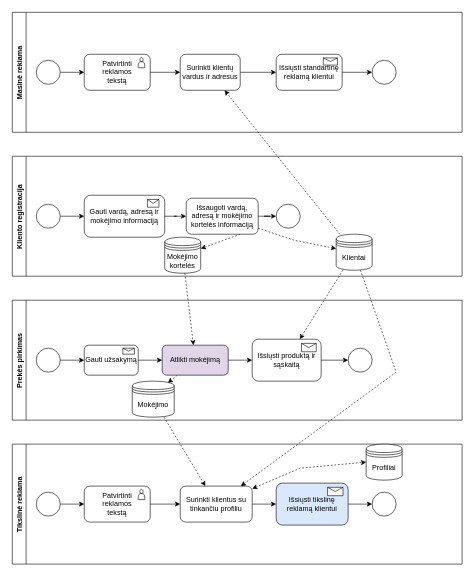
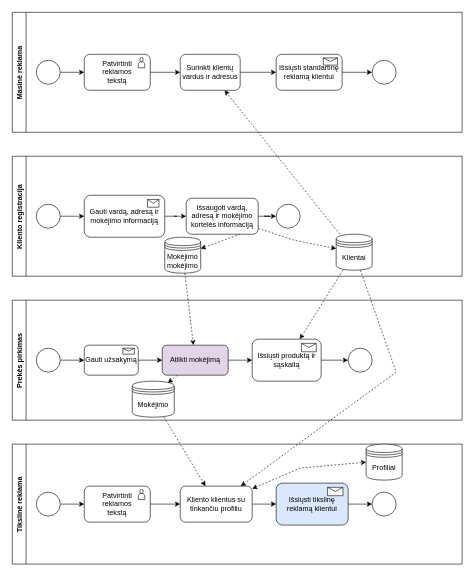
  <mxCell id="0" />
  <mxCell id="1" parent="0" />
  <mxCell id="2" value="Masinė reklama" style="swimlane;horizontal=0;" vertex="1" parent="1"><mxGeometry x="20" y="20" width="750" height="200" as="geometry" /></mxCell>
  <mxCell id="3" style="edgeStyle=orthogonalEdgeStyle;rounded=0;orthogonalLoop=1;jettySize=auto;html=1;" edge="1" parent="2" source="4" target="6"><mxGeometry relative="1" as="geometry" /></mxCell>
  <mxCell id="4" value="" style="ellipse;whiteSpace=wrap;html=1;" vertex="1" parent="2"><mxGeometry x="40" y="80" width="40" height="40" as="geometry" /></mxCell>
  <mxCell id="5" value="" style="group" vertex="1" connectable="0" parent="2"><mxGeometry x="120" y="70" width="110" height="60" as="geometry" /></mxCell>
  <mxCell id="6" value="Patvirtinti &lt;br&gt;reklamos&lt;br&gt;tekstą" style="rounded=1;whiteSpace=wrap;html=1;" vertex="1" parent="5"><mxGeometry width="110" height="60" as="geometry" /></mxCell>
  <mxCell id="7" value="" style="shape=actor;whiteSpace=wrap;html=1;" vertex="1" parent="5"><mxGeometry x="90" y="5.45" width="10.84" height="17.05" as="geometry" /></mxCell>
  <mxCell id="8" style="edgeStyle=orthogonalEdgeStyle;rounded=0;orthogonalLoop=1;jettySize=auto;html=1;entryX=0;entryY=0.5;entryDx=0;entryDy=0;" edge="1" parent="2" source="9" target="14"><mxGeometry relative="1" as="geometry" /></mxCell>
  <mxCell id="9" value="Surinkti klientų vardus ir adresus" style="rounded=1;whiteSpace=wrap;html=1;" vertex="1" parent="2"><mxGeometry x="280" y="70" width="100" height="60" as="geometry" /></mxCell>
  <mxCell id="10" value="" style="ellipse;whiteSpace=wrap;html=1;" vertex="1" parent="2"><mxGeometry x="600" y="80.0" width="40" height="40" as="geometry" /></mxCell>
  <mxCell id="11" style="edgeStyle=orthogonalEdgeStyle;rounded=0;orthogonalLoop=1;jettySize=auto;html=1;" edge="1" parent="2" source="6" target="9"><mxGeometry relative="1" as="geometry" /></mxCell>
  <mxCell id="12" value="" style="group" vertex="1" connectable="0" parent="2"><mxGeometry x="440" y="70" width="110" height="60" as="geometry" /></mxCell>
  <mxCell id="13" value="" style="group" vertex="1" connectable="0" parent="12"><mxGeometry width="110" height="60" as="geometry" /></mxCell>
  <mxCell id="14" value="Išsiųsti standartinę reklamą klientui" style="rounded=1;whiteSpace=wrap;html=1;" vertex="1" parent="13"><mxGeometry width="110" height="60" as="geometry" /></mxCell>
  <mxCell id="15" value="" style="shape=message;html=1;whiteSpace=wrap;html=1;outlineConnect=0;" vertex="1" parent="13"><mxGeometry x="78.571" y="6.0" width="23.571" height="12.0" as="geometry" /></mxCell>
  <mxCell id="16" style="edgeStyle=orthogonalEdgeStyle;rounded=0;orthogonalLoop=1;jettySize=auto;html=1;" edge="1" parent="2" source="14" target="10"><mxGeometry relative="1" as="geometry" /></mxCell>
  <mxCell id="17" value="Kliento registracija" style="swimlane;horizontal=0;" vertex="1" parent="1"><mxGeometry x="20" y="260" width="750" height="200" as="geometry" /></mxCell>
  <mxCell id="18" style="edgeStyle=orthogonalEdgeStyle;rounded=0;orthogonalLoop=1;jettySize=auto;html=1;" edge="1" parent="17" source="19" target="22"><mxGeometry relative="1" as="geometry" /></mxCell>
  <mxCell id="19" value="" style="ellipse;whiteSpace=wrap;html=1;" vertex="1" parent="17"><mxGeometry x="40" y="80" width="40" height="40" as="geometry" /></mxCell>
  <mxCell id="20" value="" style="group" vertex="1" connectable="0" parent="17"><mxGeometry x="120" y="65" width="134.16" height="70" as="geometry" /></mxCell>
  <mxCell id="21" value="" style="group" vertex="1" connectable="0" parent="20"><mxGeometry width="134.16" height="70" as="geometry" /></mxCell>
  <mxCell id="22" value="Gauti vardą, adresą ir mokėjimo informaciją" style="rounded=1;whiteSpace=wrap;html=1;" vertex="1" parent="21"><mxGeometry width="134.16" height="70" as="geometry" /></mxCell>
  <mxCell id="23" value="" style="shape=message;html=1;whiteSpace=wrap;html=1;outlineConnect=0;" vertex="1" parent="21"><mxGeometry x="105.41" y="7" width="19.17" height="13" as="geometry" /></mxCell>
  <mxCell id="24" style="edgeStyle=orthogonalEdgeStyle;rounded=0;orthogonalLoop=1;jettySize=auto;html=1;" edge="1" parent="17" source="27" target="29"><mxGeometry relative="1" as="geometry" /></mxCell>
  <mxCell id="25" style="edgeStyle=none;rounded=0;orthogonalLoop=1;jettySize=auto;html=1;dashed=1;" edge="1" parent="17" source="27" target="31"><mxGeometry relative="1" as="geometry"><Array as="points"><mxPoint x="470" y="140" /></Array></mxGeometry></mxCell>
  <mxCell id="26" style="edgeStyle=none;rounded=0;orthogonalLoop=1;jettySize=auto;html=1;dashed=1;exitX=0.75;exitY=1;exitDx=0;exitDy=0;" edge="1" parent="17" source="27" target="30"><mxGeometry relative="1" as="geometry"><mxPoint x="340" y="150" as="sourcePoint" /></mxGeometry></mxCell>
  <mxCell id="27" value="Išsaugoti vardą, adresą ir mokėjimo kortelės informaciją" style="rounded=1;whiteSpace=wrap;html=1;" vertex="1" parent="17"><mxGeometry x="290" y="70" width="120" height="60" as="geometry" /></mxCell>
  <mxCell id="28" style="edgeStyle=orthogonalEdgeStyle;rounded=0;orthogonalLoop=1;jettySize=auto;html=1;" edge="1" parent="17" source="22" target="27"><mxGeometry relative="1" as="geometry" /></mxCell>
  <mxCell id="29" value="" style="ellipse;whiteSpace=wrap;html=1;" vertex="1" parent="17"><mxGeometry x="440" y="80" width="40" height="40" as="geometry" /></mxCell>
- <mxCell id="30" value="Mokėjimo kortelės" style="shape=datastore;whiteSpace=wrap;html=1;" vertex="1" parent="17"><mxGeometry x="254.16" y="135" width="60" height="60" as="geometry" /></mxCell>
+ <mxCell id="30" value="Mokėjimo mokėjimo" style="shape=datastore;whiteSpace=wrap;html=1;" vertex="1" parent="17"><mxGeometry x="254.16" y="135" width="60" height="60" as="geometry" /></mxCell>
  <mxCell id="31" value="Klientai" style="shape=datastore;whiteSpace=wrap;html=1;" vertex="1" parent="17"><mxGeometry x="540" y="130" width="60" height="60" as="geometry" /></mxCell>
  <mxCell id="32" value="Prekės pirkimas" style="swimlane;horizontal=0;" vertex="1" parent="1"><mxGeometry x="20" y="500" width="750" height="200" as="geometry" /></mxCell>
  <mxCell id="33" style="edgeStyle=orthogonalEdgeStyle;rounded=0;orthogonalLoop=1;jettySize=auto;html=1;" edge="1" parent="32" source="34" target="40"><mxGeometry relative="1" as="geometry" /></mxCell>
  <mxCell id="34" value="" style="ellipse;whiteSpace=wrap;html=1;" vertex="1" parent="32"><mxGeometry x="40" y="80" width="40" height="40" as="geometry" /></mxCell>
  <mxCell id="35" style="edgeStyle=orthogonalEdgeStyle;rounded=0;orthogonalLoop=1;jettySize=auto;html=1;" edge="1" parent="32" source="37" target="44"><mxGeometry relative="1" as="geometry" /></mxCell>
  <mxCell id="36" style="edgeStyle=none;rounded=0;orthogonalLoop=1;jettySize=auto;html=1;dashed=1;entryX=0.85;entryY=0.05;entryDx=0;entryDy=0;entryPerimeter=0;" edge="1" parent="32" source="37" target="48"><mxGeometry relative="1" as="geometry" /></mxCell>
  <mxCell id="37" value="Atlikti mokėjimą" style="rounded=1;whiteSpace=wrap;html=1;fillColor=#e1d5e7;" vertex="1" parent="32"><mxGeometry x="250" y="75" width="110" height="50" as="geometry" /></mxCell>
  <mxCell id="38" value="" style="group" vertex="1" connectable="0" parent="32"><mxGeometry x="120" y="75" width="90" height="50" as="geometry" /></mxCell>
  <mxCell id="39" value="" style="group" vertex="1" connectable="0" parent="38"><mxGeometry width="90" height="50" as="geometry" /></mxCell>
  <mxCell id="40" value="Gauti užsakymą" style="rounded=1;whiteSpace=wrap;html=1;" vertex="1" parent="39"><mxGeometry width="90" height="50" as="geometry" /></mxCell>
  <mxCell id="41" value="" style="shape=message;html=1;whiteSpace=wrap;html=1;outlineConnect=0;" vertex="1" parent="39"><mxGeometry x="64.286" y="5" width="19.286" height="10" as="geometry" /></mxCell>
  <mxCell id="42" style="edgeStyle=orthogonalEdgeStyle;rounded=0;orthogonalLoop=1;jettySize=auto;html=1;entryX=0;entryY=0.5;entryDx=0;entryDy=0;" edge="1" parent="32" source="40" target="37"><mxGeometry relative="1" as="geometry" /></mxCell>
  <mxCell id="43" value="" style="group" vertex="1" connectable="0" parent="32"><mxGeometry x="400" y="65" width="115" height="70" as="geometry" /></mxCell>
  <mxCell id="44" value="Išsiųsti produktą ir sąskaitą" style="rounded=1;whiteSpace=wrap;html=1;" vertex="1" parent="43"><mxGeometry width="115" height="70" as="geometry" /></mxCell>
  <mxCell id="45" value="" style="shape=message;html=1;whiteSpace=wrap;html=1;outlineConnect=0;" vertex="1" parent="43"><mxGeometry x="82.143" y="7" width="24.643" height="14" as="geometry" /></mxCell>
  <mxCell id="46" value="" style="ellipse;whiteSpace=wrap;html=1;" vertex="1" parent="32"><mxGeometry x="560" y="80" width="40" height="40" as="geometry" /></mxCell>
  <mxCell id="47" style="edgeStyle=orthogonalEdgeStyle;rounded=0;orthogonalLoop=1;jettySize=auto;html=1;" edge="1" parent="32" source="44" target="46"><mxGeometry relative="1" as="geometry" /></mxCell>
  <mxCell id="48" value="Mokėjimo" style="shape=datastore;whiteSpace=wrap;html=1;" vertex="1" parent="32"><mxGeometry x="200" y="135" width="70" height="60" as="geometry" /></mxCell>
  <mxCell id="49" value="Tikslinė reklama" style="swimlane;horizontal=0;" vertex="1" parent="1"><mxGeometry x="20" y="740" width="750" height="200" as="geometry" /></mxCell>
  <mxCell id="50" style="edgeStyle=orthogonalEdgeStyle;rounded=0;orthogonalLoop=1;jettySize=auto;html=1;" edge="1" parent="49" source="51" target="60"><mxGeometry relative="1" as="geometry" /></mxCell>
  <mxCell id="51" value="" style="ellipse;whiteSpace=wrap;html=1;" vertex="1" parent="49"><mxGeometry x="40" y="80" width="40" height="40" as="geometry" /></mxCell>
  <mxCell id="52" style="edgeStyle=orthogonalEdgeStyle;rounded=0;orthogonalLoop=1;jettySize=auto;html=1;" edge="1" parent="49" source="54" target="57"><mxGeometry relative="1" as="geometry" /></mxCell>
  <mxCell id="53" style="edgeStyle=none;rounded=0;orthogonalLoop=1;jettySize=auto;html=1;entryX=0;entryY=0.5;entryDx=0;entryDy=0;dashed=1;startArrow=classic;startFill=1;" edge="1" parent="49" source="54" target="65"><mxGeometry relative="1" as="geometry"><Array as="points"><mxPoint x="480" y="40" /></Array></mxGeometry></mxCell>
- <mxCell id="54" value="Surinkti klientus su tinkančiu profiliu" style="rounded=1;whiteSpace=wrap;html=1;" vertex="1" parent="49"><mxGeometry x="280" y="70" width="120" height="60" as="geometry" /></mxCell>
+ <mxCell id="54" value="Kliento klientus su tinkančiu profiliu" style="rounded=1;whiteSpace=wrap;html=1;" vertex="1" parent="49"><mxGeometry x="280" y="70" width="120" height="60" as="geometry" /></mxCell>
  <mxCell id="55" value="" style="group" vertex="1" connectable="0" parent="49"><mxGeometry x="440" y="65" width="120" height="70" as="geometry" /></mxCell>
  <mxCell id="56" value="" style="group" vertex="1" connectable="0" parent="55"><mxGeometry width="120" height="70" as="geometry" /></mxCell>
  <mxCell id="57" value="Išsiųsti tikslinę reklamą klientui" style="rounded=1;whiteSpace=wrap;html=1;fillColor=#dae8fc;" vertex="1" parent="56"><mxGeometry width="120" height="70" as="geometry" /></mxCell>
  <mxCell id="58" value="" style="shape=message;html=1;whiteSpace=wrap;html=1;outlineConnect=0;" vertex="1" parent="56"><mxGeometry x="85.714" y="7" width="25.714" height="14" as="geometry" /></mxCell>
  <mxCell id="59" value="" style="group" vertex="1" connectable="0" parent="49"><mxGeometry x="120" y="70" width="110" height="60" as="geometry" /></mxCell>
  <mxCell id="60" value="Patvirtinti &lt;br&gt;reklamos&lt;br&gt;tekstą" style="rounded=1;whiteSpace=wrap;html=1;" vertex="1" parent="59"><mxGeometry width="110" height="60" as="geometry" /></mxCell>
  <mxCell id="61" value="" style="shape=actor;whiteSpace=wrap;html=1;" vertex="1" parent="59"><mxGeometry x="90" y="5.45" width="10.84" height="17.05" as="geometry" /></mxCell>
  <mxCell id="62" style="edgeStyle=orthogonalEdgeStyle;rounded=0;orthogonalLoop=1;jettySize=auto;html=1;" edge="1" parent="49" source="60" target="54"><mxGeometry relative="1" as="geometry" /></mxCell>
  <mxCell id="63" value="" style="ellipse;whiteSpace=wrap;html=1;" vertex="1" parent="49"><mxGeometry x="600" y="80" width="40" height="40" as="geometry" /></mxCell>
  <mxCell id="64" style="edgeStyle=orthogonalEdgeStyle;rounded=0;orthogonalLoop=1;jettySize=auto;html=1;" edge="1" parent="49" source="57" target="63"><mxGeometry relative="1" as="geometry" /></mxCell>
  <mxCell id="65" value="Profiliai" style="shape=datastore;whiteSpace=wrap;html=1;" vertex="1" parent="49"><mxGeometry x="590" width="60" height="60" as="geometry" /></mxCell>
  <mxCell id="66" style="edgeStyle=none;rounded=0;orthogonalLoop=1;jettySize=auto;html=1;dashed=1;" edge="1" parent="1" source="31" target="9"><mxGeometry relative="1" as="geometry" /></mxCell>
  <mxCell id="67" style="edgeStyle=none;rounded=0;orthogonalLoop=1;jettySize=auto;html=1;dashed=1;" edge="1" parent="1" source="31" target="44"><mxGeometry relative="1" as="geometry" /></mxCell>
  <mxCell id="68" style="edgeStyle=none;rounded=0;orthogonalLoop=1;jettySize=auto;html=1;dashed=1;" edge="1" parent="1" source="31" target="54"><mxGeometry relative="1" as="geometry"><Array as="points"><mxPoint x="660" y="620" /></Array></mxGeometry></mxCell>
  <mxCell id="69" style="edgeStyle=none;rounded=0;orthogonalLoop=1;jettySize=auto;html=1;dashed=1;" edge="1" parent="1" source="30" target="37"><mxGeometry relative="1" as="geometry" /></mxCell>
  <mxCell id="70" style="edgeStyle=none;rounded=0;orthogonalLoop=1;jettySize=auto;html=1;dashed=1;" edge="1" parent="1" source="48" target="54"><mxGeometry relative="1" as="geometry" /></mxCell>
